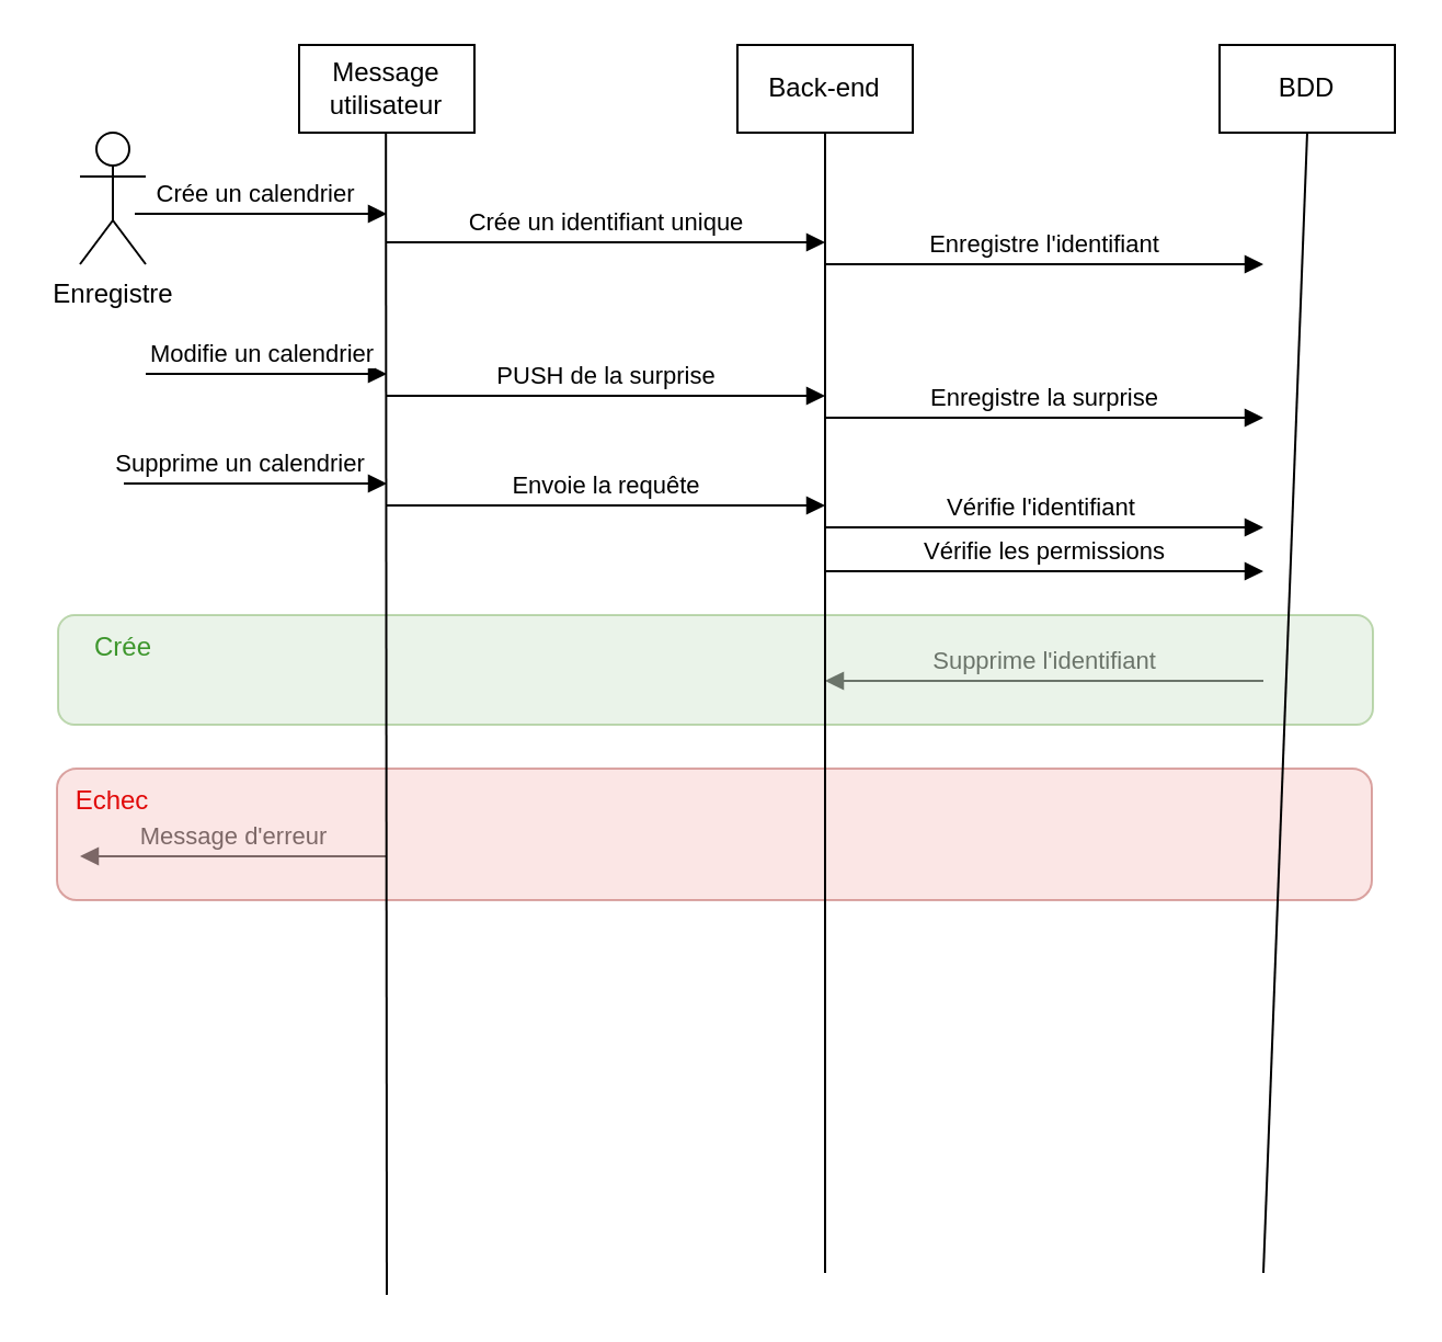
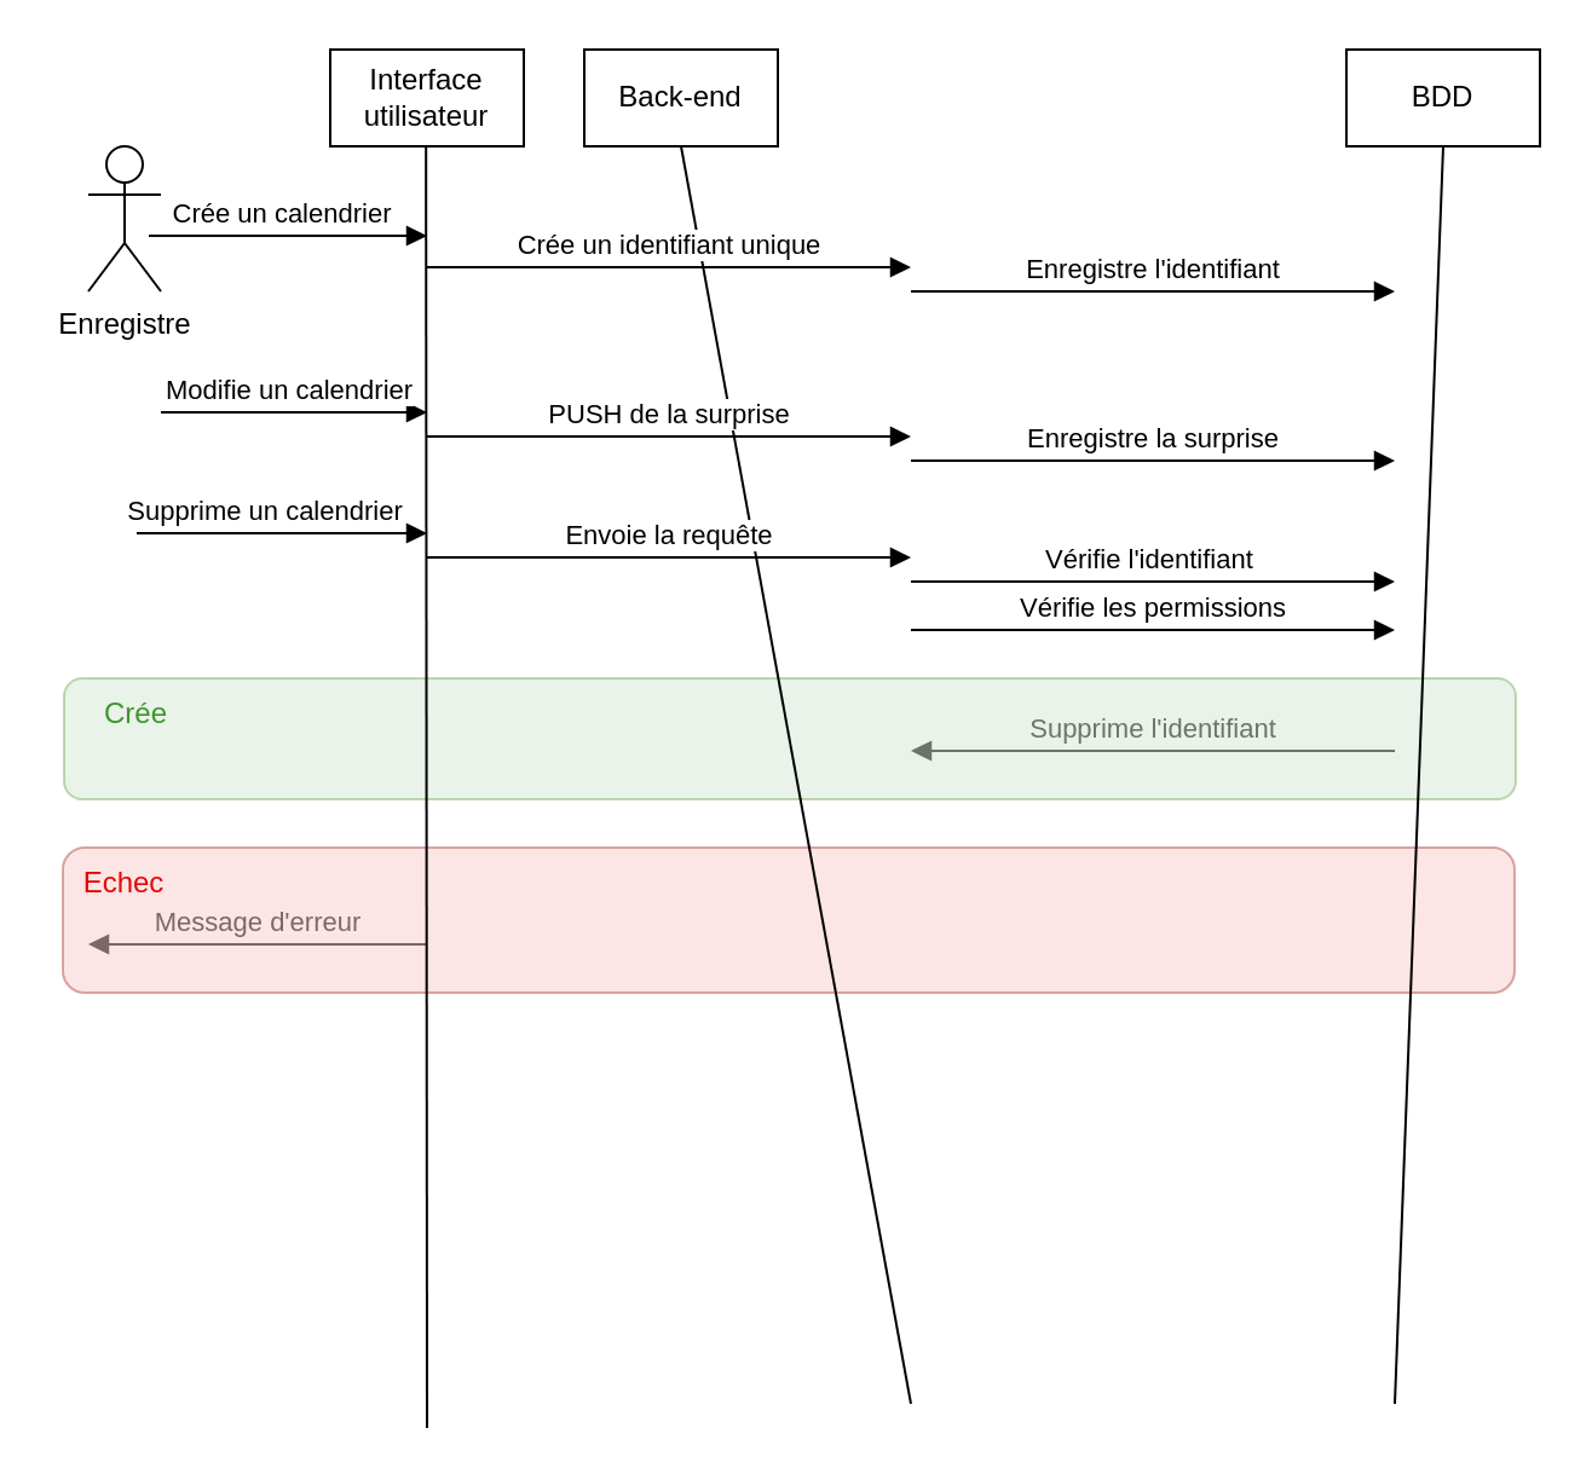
  <mxCell id="0" />
  <mxCell id="1" parent="0" />
  <mxCell id="2" value="Message d'erreur" style="html=1;verticalAlign=bottom;endArrow=block;edgeStyle=elbowEdgeStyle;elbow=horizontal;curved=0;rounded=0;" parent="1" edge="1"><mxGeometry relative="1" as="geometry"><mxPoint x="176" y="390" as="sourcePoint" /><Array as="points"><mxPoint x="96" y="390" /></Array><mxPoint x="36" y="390" as="targetPoint" /></mxGeometry></mxCell>
  <mxCell id="3" value="" style="group" parent="1" vertex="1" connectable="0"><mxGeometry x="20.5" y="350" width="605" height="60" as="geometry" /></mxCell>
  <mxCell id="4" value="" style="rounded=1;whiteSpace=wrap;html=1;fillColor=#f8cecc;strokeColor=#b85450;opacity=50;" parent="3" vertex="1"><mxGeometry x="5" width="600" height="60" as="geometry" /></mxCell>
  <mxCell id="5" value="Echec" style="text;html=1;align=center;verticalAlign=middle;whiteSpace=wrap;rounded=0;fontColor=#e10909;" parent="3" vertex="1"><mxGeometry width="60" height="30" as="geometry" /></mxCell>
  <mxCell id="6" value="Supprime l'identifiant" style="html=1;verticalAlign=bottom;endArrow=block;edgeStyle=elbowEdgeStyle;elbow=horizontal;curved=0;rounded=0;" parent="1" edge="1"><mxGeometry relative="1" as="geometry"><mxPoint x="576" y="310" as="sourcePoint" /><Array as="points"><mxPoint x="461" y="310" /></Array><mxPoint x="376" y="310" as="targetPoint" /></mxGeometry></mxCell>
  <mxCell id="7" value="" style="rounded=1;whiteSpace=wrap;html=1;fillColor=#d5e8d4;strokeColor=#82b366;opacity=50;" parent="1" vertex="1"><mxGeometry x="26" y="280" width="600" height="50" as="geometry" /></mxCell>
  <mxCell id="8" value="Enregistre" style="shape=umlActor;verticalLabelPosition=bottom;verticalAlign=top;html=1;outlineConnect=0;" parent="1" vertex="1"><mxGeometry x="36" y="60" width="30" height="60" as="geometry" /></mxCell>
- <mxCell id="9" value="Message utilisateur" style="rounded=0;whiteSpace=wrap;html=1;" parent="1" vertex="1"><mxGeometry x="136" y="20" width="80" height="40" as="geometry" /></mxCell>
- <mxCell id="10" value="Back-end" style="rounded=0;whiteSpace=wrap;html=1;" parent="1" vertex="1"><mxGeometry x="336" y="20" width="80" height="40" as="geometry" /></mxCell>
+ <mxCell id="9" value="Interface utilisateur" style="rounded=0;whiteSpace=wrap;html=1;" parent="1" vertex="1"><mxGeometry x="136" y="20" width="80" height="40" as="geometry" /></mxCell>
+ <mxCell id="10" value="Back-end" style="rounded=0;whiteSpace=wrap;html=1;" parent="1" vertex="1"><mxGeometry x="241" y="20" width="80" height="40" as="geometry" /></mxCell>
  <mxCell id="11" value="BDD" style="rounded=0;whiteSpace=wrap;html=1;" parent="1" vertex="1"><mxGeometry x="556" y="20" width="80" height="40" as="geometry" /></mxCell>
  <mxCell id="12" value="" style="endArrow=none;html=1;rounded=0;entryX=0.5;entryY=1;entryDx=0;entryDy=0;" parent="1" edge="1"><mxGeometry width="50" height="50" relative="1" as="geometry"><mxPoint x="176" y="590" as="sourcePoint" /><mxPoint x="175.58" y="60" as="targetPoint" /></mxGeometry></mxCell>
  <mxCell id="13" value="" style="endArrow=none;html=1;rounded=0;entryX=0.5;entryY=1;entryDx=0;entryDy=0;" parent="1" target="10" edge="1"><mxGeometry width="50" height="50" relative="1" as="geometry"><mxPoint x="376" y="580" as="sourcePoint" /><mxPoint x="386" y="80" as="targetPoint" /></mxGeometry></mxCell>
  <mxCell id="14" value="" style="endArrow=none;html=1;rounded=0;entryX=0.5;entryY=1;entryDx=0;entryDy=0;" parent="1" target="11" edge="1"><mxGeometry width="50" height="50" relative="1" as="geometry"><mxPoint x="576" y="580" as="sourcePoint" /><mxPoint x="386" y="80" as="targetPoint" /></mxGeometry></mxCell>
  <mxCell id="15" value="Crée un calendrier" style="html=1;verticalAlign=bottom;endArrow=block;edgeStyle=elbowEdgeStyle;elbow=horizontal;curved=0;rounded=0;" parent="1" edge="1"><mxGeometry relative="1" as="geometry"><mxPoint x="66" y="97" as="sourcePoint" /><Array as="points"><mxPoint x="61" y="97" /></Array><mxPoint x="176" y="97" as="targetPoint" /></mxGeometry></mxCell>
  <mxCell id="16" value="Crée" style="text;html=1;align=center;verticalAlign=middle;whiteSpace=wrap;rounded=0;fontColor=#3d962c;" parent="1" vertex="1"><mxGeometry x="26" y="280" width="60" height="30" as="geometry" /></mxCell>
  <mxCell id="17" value="Crée un identifiant unique" style="html=1;verticalAlign=bottom;endArrow=block;edgeStyle=elbowEdgeStyle;elbow=horizontal;curved=0;rounded=0;" edge="1" parent="1"><mxGeometry relative="1" as="geometry"><mxPoint x="176" y="110" as="sourcePoint" /><Array as="points"><mxPoint x="261" y="110" /></Array><mxPoint x="376" y="110" as="targetPoint" /></mxGeometry></mxCell>
  <mxCell id="18" value="Enregistre l'identifiant" style="html=1;verticalAlign=bottom;endArrow=block;edgeStyle=elbowEdgeStyle;elbow=horizontal;curved=0;rounded=0;" edge="1" parent="1"><mxGeometry relative="1" as="geometry"><mxPoint x="376" y="120" as="sourcePoint" /><Array as="points"><mxPoint x="461" y="120" /></Array><mxPoint x="576" y="120" as="targetPoint" /></mxGeometry></mxCell>
  <mxCell id="19" value="Modifie un calendrier" style="html=1;verticalAlign=bottom;endArrow=block;edgeStyle=elbowEdgeStyle;elbow=horizontal;curved=0;rounded=0;" edge="1" parent="1"><mxGeometry relative="1" as="geometry"><mxPoint x="71" y="170" as="sourcePoint" /><Array as="points"><mxPoint x="66" y="170" /></Array><mxPoint x="176" y="170" as="targetPoint" /></mxGeometry></mxCell>
  <mxCell id="20" value="PUSH de la surprise" style="html=1;verticalAlign=bottom;endArrow=block;edgeStyle=elbowEdgeStyle;elbow=horizontal;curved=0;rounded=0;" edge="1" parent="1"><mxGeometry relative="1" as="geometry"><mxPoint x="176" y="180" as="sourcePoint" /><Array as="points"><mxPoint x="261" y="180" /></Array><mxPoint x="376" y="180" as="targetPoint" /></mxGeometry></mxCell>
  <mxCell id="21" value="Enregistre la surprise" style="html=1;verticalAlign=bottom;endArrow=block;edgeStyle=elbowEdgeStyle;elbow=horizontal;curved=0;rounded=0;" edge="1" parent="1"><mxGeometry relative="1" as="geometry"><mxPoint x="376" y="190" as="sourcePoint" /><Array as="points"><mxPoint x="461" y="190" /></Array><mxPoint x="576" y="190" as="targetPoint" /></mxGeometry></mxCell>
  <mxCell id="22" value="Supprime un calendrier" style="html=1;verticalAlign=bottom;endArrow=block;edgeStyle=elbowEdgeStyle;elbow=horizontal;curved=0;rounded=0;" edge="1" parent="1"><mxGeometry relative="1" as="geometry"><mxPoint x="71" y="220" as="sourcePoint" /><Array as="points"><mxPoint x="56" y="220" /></Array><mxPoint x="176" y="220" as="targetPoint" /></mxGeometry></mxCell>
  <mxCell id="23" value="Envoie la requête" style="html=1;verticalAlign=bottom;endArrow=block;edgeStyle=elbowEdgeStyle;elbow=horizontal;curved=0;rounded=0;" edge="1" parent="1"><mxGeometry relative="1" as="geometry"><mxPoint x="176" y="230" as="sourcePoint" /><Array as="points"><mxPoint x="261" y="230" /></Array><mxPoint x="376" y="230" as="targetPoint" /></mxGeometry></mxCell>
  <mxCell id="24" value="Vérifie l'identifiant&amp;nbsp;" style="html=1;verticalAlign=bottom;endArrow=block;edgeStyle=elbowEdgeStyle;elbow=horizontal;curved=0;rounded=0;" edge="1" parent="1"><mxGeometry relative="1" as="geometry"><mxPoint x="376" y="240" as="sourcePoint" /><Array as="points"><mxPoint x="461" y="240" /></Array><mxPoint x="576" y="240" as="targetPoint" /></mxGeometry></mxCell>
  <mxCell id="25" value="Vérifie les permissions" style="html=1;verticalAlign=bottom;endArrow=block;edgeStyle=elbowEdgeStyle;elbow=horizontal;curved=0;rounded=0;" edge="1" parent="1"><mxGeometry relative="1" as="geometry"><mxPoint x="376" y="260" as="sourcePoint" /><Array as="points"><mxPoint x="461" y="260" /></Array><mxPoint x="576" y="260" as="targetPoint" /></mxGeometry></mxCell>
